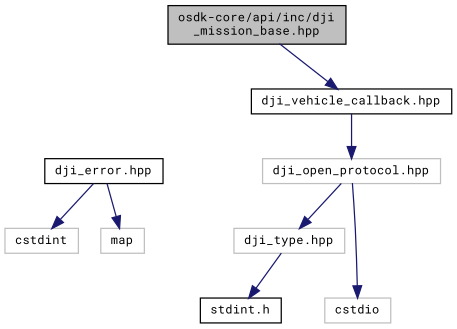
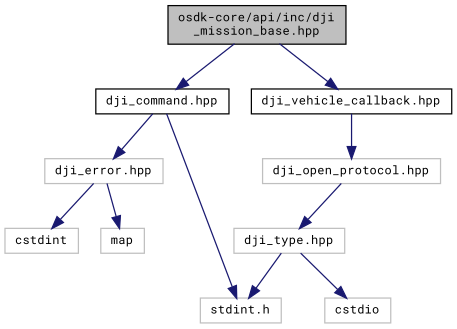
  digraph {
    fontname="Roboto Mono"
    node [color=grey75 fillcolor=white fontname="Roboto Mono" fontsize=10 shape=record style=filled]
    edge [color=midnightblue fontname="Roboto Mono" fontsize=10 labelfontname=Helvetica labelfontsize=10 style=solid]
    n1 [color=black fillcolor=grey75 fontcolor=black height=0.2 label="osdk-core/api/inc/dji\l_mission_base.hpp" width=0.4]
+   n2 [color=black height=0.2 label="dji_command.hpp" width=0.4]
    n3 [color=black height=0.2 label="dji_vehicle_callback.hpp" width=0.4]
-   n4 [color=black height=0.2 label="dji_error.hpp" width=0.4]
-   n5 [color=black height=0.2 label="stdint.h" width=0.4]
+   n4 [height=0.2 label="dji_error.hpp" width=0.4]
+   n5 [height=0.2 label="stdint.h" width=0.4]
    n6 [height=0.2 label="dji_type.hpp" width=0.4]
    n7 [height=0.2 label=cstdio width=0.4]
    n8 [height=0.2 label="dji_open_protocol.hpp" width=0.4]
    n9 [height=0.2 label=cstdint width=0.4]
    n10 [height=0.2 label=map width=0.4]
+   n1 -> n2
    n1 -> n3
+   n2 -> n4
+   n2 -> n5
    n3 -> n8
    n4 -> n9
    n4 -> n10
    n6 -> n5
-   n8 -> n7
+   n6 -> n7
    n8 -> n6
  }
